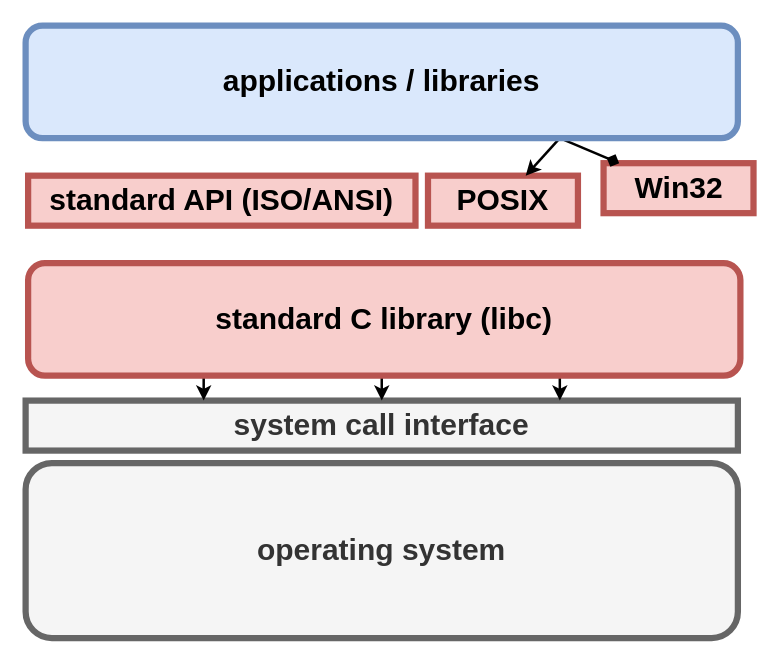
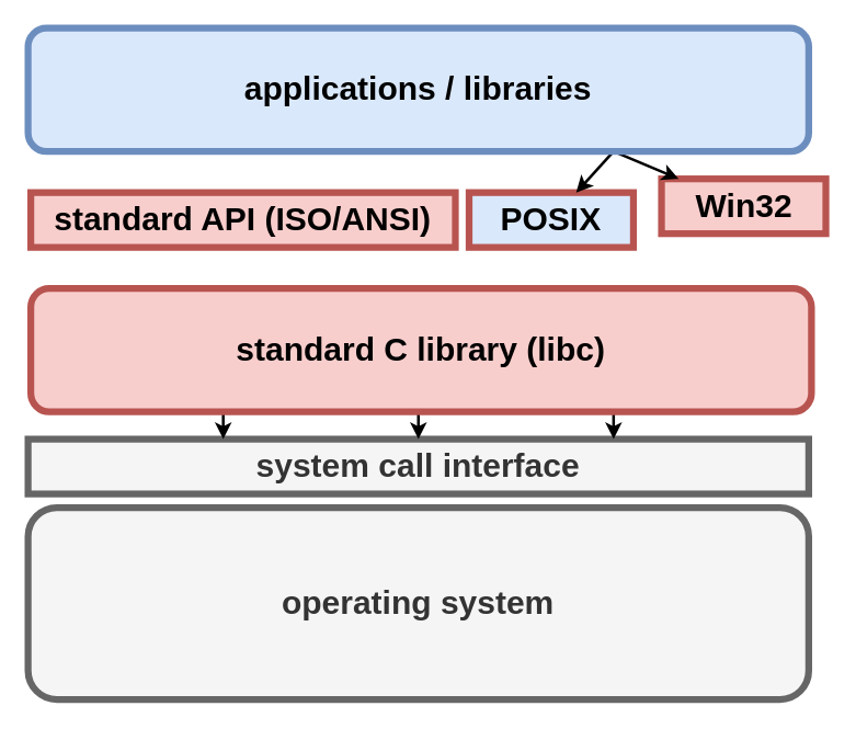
  <mxCell id="0" />
  <mxCell id="1" parent="0" />
  <mxCell id="2" value="&lt;b&gt;&lt;font style=&quot;font-size: 24px;&quot;&gt;operating system&lt;br&gt;&lt;/font&gt;&lt;/b&gt;" style="rounded=1;whiteSpace=wrap;html=1;strokeWidth=5;fillColor=#f5f5f5;fontColor=#333333;strokeColor=#666666;" vertex="1" parent="1"><mxGeometry x="20" y="370" width="570" height="140" as="geometry" /></mxCell>
  <mxCell id="3" value="&lt;b&gt;system call interface&lt;br&gt;&lt;/b&gt;" style="rounded=0;whiteSpace=wrap;html=1;strokeWidth=5;fontSize=24;fillColor=#f5f5f5;fontColor=#333333;strokeColor=#666666;" vertex="1" parent="1"><mxGeometry x="20" y="320" width="570" height="40" as="geometry" /></mxCell>
  <mxCell id="4" style="edgeStyle=orthogonalEdgeStyle;rounded=0;orthogonalLoop=1;jettySize=auto;html=1;exitX=0.25;exitY=1;exitDx=0;exitDy=0;entryX=0.25;entryY=0;entryDx=0;entryDy=0;strokeWidth=2;fontSize=24;" edge="1" parent="1" source="7" target="3"><mxGeometry relative="1" as="geometry" /></mxCell>
  <mxCell id="5" style="edgeStyle=orthogonalEdgeStyle;rounded=0;orthogonalLoop=1;jettySize=auto;html=1;exitX=0.5;exitY=1;exitDx=0;exitDy=0;entryX=0.5;entryY=0;entryDx=0;entryDy=0;strokeWidth=2;fontSize=24;" edge="1" parent="1" source="7" target="3"><mxGeometry relative="1" as="geometry" /></mxCell>
  <mxCell id="6" style="edgeStyle=orthogonalEdgeStyle;rounded=0;orthogonalLoop=1;jettySize=auto;html=1;exitX=0.75;exitY=1;exitDx=0;exitDy=0;entryX=0.75;entryY=0;entryDx=0;entryDy=0;strokeWidth=2;fontSize=24;" edge="1" parent="1" source="7" target="3"><mxGeometry relative="1" as="geometry" /></mxCell>
  <mxCell id="7" value="&lt;b&gt;&lt;font style=&quot;font-size: 24px;&quot;&gt;standard C library (libc)&lt;br&gt;&lt;/font&gt;&lt;/b&gt;" style="rounded=1;whiteSpace=wrap;html=1;strokeWidth=5;fillColor=#f8cecc;strokeColor=#b85450;" vertex="1" parent="1"><mxGeometry x="22" y="210" width="570" height="90" as="geometry" /></mxCell>
  <mxCell id="8" value="&lt;b&gt;standard API (ISO/ANSI)&lt;br&gt;&lt;/b&gt;" style="rounded=0;whiteSpace=wrap;html=1;strokeWidth=5;fontSize=24;fillColor=#f8cecc;strokeColor=#b85450;" vertex="1" parent="1"><mxGeometry x="22" y="140" width="310" height="40" as="geometry" /></mxCell>
- <mxCell id="9" value="&lt;b&gt;POSIX&lt;br&gt;&lt;/b&gt;" style="rounded=0;whiteSpace=wrap;html=1;strokeWidth=5;fontSize=24;fillColor=#f8cecc;strokeColor=#b85450;" vertex="1" parent="1"><mxGeometry x="342" y="140" width="120" height="40" as="geometry" /></mxCell>
+ <mxCell id="9" value="&lt;b&gt;POSIX&lt;br&gt;&lt;/b&gt;" style="rounded=0;whiteSpace=wrap;html=1;strokeWidth=5;fontSize=24;fillColor=#dae8fc;strokeColor=#b85450;" vertex="1" parent="1"><mxGeometry x="342" y="140" width="120" height="40" as="geometry" /></mxCell>
  <mxCell id="10" value="&lt;b&gt;Win32&lt;/b&gt;" style="rounded=0;whiteSpace=wrap;html=1;strokeWidth=5;fontSize=24;fillColor=#f8cecc;strokeColor=#b85450;" vertex="1" parent="1"><mxGeometry x="482.5" y="130" width="120" height="40" as="geometry" /></mxCell>
  <mxCell id="11" style="rounded=0;orthogonalLoop=1;jettySize=auto;html=1;exitX=0.75;exitY=1;exitDx=0;exitDy=0;strokeWidth=2;fontSize=24;" edge="1" parent="1" source="13" target="9"><mxGeometry relative="1" as="geometry" /></mxCell>
- <mxCell id="12" style="edgeStyle=none;rounded=0;orthogonalLoop=1;jettySize=auto;html=1;exitX=0.75;exitY=1;exitDx=0;exitDy=0;strokeWidth=2;fontSize=24;endArrow=diamond;" edge="1" parent="1" source="13" target="10"><mxGeometry relative="1" as="geometry" /></mxCell>
+ <mxCell id="12" style="edgeStyle=none;rounded=0;orthogonalLoop=1;jettySize=auto;html=1;exitX=0.75;exitY=1;exitDx=0;exitDy=0;strokeWidth=2;fontSize=24;" edge="1" parent="1" source="13" target="10"><mxGeometry relative="1" as="geometry" /></mxCell>
  <mxCell id="13" value="&lt;b&gt;&lt;font style=&quot;font-size: 24px;&quot;&gt;applications / libraries&lt;br&gt;&lt;/font&gt;&lt;/b&gt;" style="rounded=1;whiteSpace=wrap;html=1;strokeWidth=5;fillColor=#dae8fc;strokeColor=#6c8ebf;" vertex="1" parent="1"><mxGeometry x="20" y="20" width="570" height="90" as="geometry" /></mxCell>
